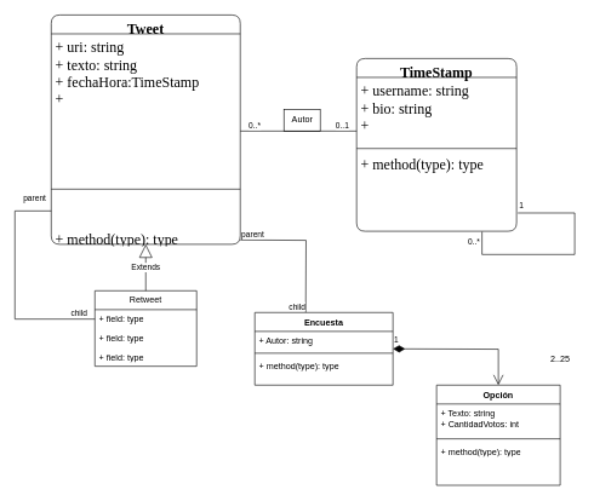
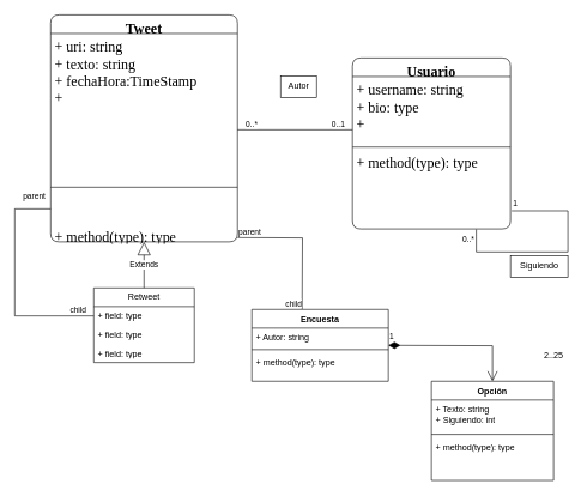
  <mxCell id="0" />
  <mxCell id="1" parent="0" />
  <mxCell id="2" value="Tweet&lt;br&gt;" style="swimlane;fontStyle=1;align=center;verticalAlign=top;childLayout=stackLayout;horizontal=1;startSize=26;horizontalStack=0;resizeParent=1;resizeParentMax=0;resizeLast=0;collapsible=1;marginBottom=0;whiteSpace=wrap;html=1;hachureGap=4;fontFamily=Architects Daughter;fontSource=https%3A%2F%2Ffonts.googleapis.com%2Fcss%3Ffamily%3DArchitects%2BDaughter;fontSize=20;rounded=1;" vertex="1" parent="1"><mxGeometry x="70" y="20" width="260" height="316" as="geometry" /></mxCell>
  <mxCell id="3" value="+ uri: string&lt;br&gt;+ texto: string&lt;br&gt;+ fechaHora:TimeStamp&lt;br&gt;+&amp;nbsp;" style="text;strokeColor=none;fillColor=none;align=left;verticalAlign=top;spacingLeft=4;spacingRight=4;overflow=hidden;rotatable=0;points=[[0,0.5],[1,0.5]];portConstraint=eastwest;whiteSpace=wrap;html=1;fontSize=20;fontFamily=Architects Daughter;rounded=1;" vertex="1" parent="2"><mxGeometry y="26" width="260" height="164" as="geometry" /></mxCell>
  <mxCell id="4" value="" style="line;strokeWidth=1;fillColor=none;align=left;verticalAlign=middle;spacingTop=-1;spacingLeft=3;spacingRight=3;rotatable=0;labelPosition=right;points=[];portConstraint=eastwest;strokeColor=inherit;hachureGap=4;fontFamily=Architects Daughter;fontSource=https%3A%2F%2Ffonts.googleapis.com%2Fcss%3Ffamily%3DArchitects%2BDaughter;fontSize=20;rounded=1;" vertex="1" parent="2"><mxGeometry y="190" width="260" height="100" as="geometry" /></mxCell>
  <mxCell id="5" value="+ method(type): type" style="text;strokeColor=none;fillColor=none;align=left;verticalAlign=top;spacingLeft=4;spacingRight=4;overflow=hidden;rotatable=0;points=[[0,0.5],[1,0.5]];portConstraint=eastwest;whiteSpace=wrap;html=1;fontSize=20;fontFamily=Architects Daughter;rounded=1;" vertex="1" parent="2"><mxGeometry y="290" width="260" height="26" as="geometry" /></mxCell>
- <mxCell id="6" value="TimeStamp" style="swimlane;fontStyle=1;align=center;verticalAlign=top;childLayout=stackLayout;horizontal=1;startSize=26;horizontalStack=0;resizeParent=1;resizeParentMax=0;resizeLast=0;collapsible=1;marginBottom=0;whiteSpace=wrap;html=1;hachureGap=4;fontFamily=Architects Daughter;fontSource=https%3A%2F%2Ffonts.googleapis.com%2Fcss%3Ffamily%3DArchitects%2BDaughter;fontSize=20;rounded=1;" vertex="1" parent="1"><mxGeometry x="490" y="80" width="220" height="238" as="geometry" /></mxCell>
- <mxCell id="7" value="+ username: string&lt;br&gt;+ bio: string&lt;br&gt;+" style="text;strokeColor=none;fillColor=none;align=left;verticalAlign=top;spacingLeft=4;spacingRight=4;overflow=hidden;rotatable=0;points=[[0,0.5],[1,0.5]];portConstraint=eastwest;whiteSpace=wrap;html=1;fontSize=20;fontFamily=Architects Daughter;rounded=1;" vertex="1" parent="6"><mxGeometry y="26" width="220" height="94" as="geometry" /></mxCell>
+ <mxCell id="6" value="Usuario" style="swimlane;fontStyle=1;align=center;verticalAlign=top;childLayout=stackLayout;horizontal=1;startSize=26;horizontalStack=0;resizeParent=1;resizeParentMax=0;resizeLast=0;collapsible=1;marginBottom=0;whiteSpace=wrap;html=1;hachureGap=4;fontFamily=Architects Daughter;fontSource=https%3A%2F%2Ffonts.googleapis.com%2Fcss%3Ffamily%3DArchitects%2BDaughter;fontSize=20;rounded=1;" vertex="1" parent="1"><mxGeometry x="490" y="80" width="220" height="238" as="geometry" /></mxCell>
+ <mxCell id="7" value="+ username: string&lt;br&gt;+ bio: type&lt;br&gt;+" style="text;strokeColor=none;fillColor=none;align=left;verticalAlign=top;spacingLeft=4;spacingRight=4;overflow=hidden;rotatable=0;points=[[0,0.5],[1,0.5]];portConstraint=eastwest;whiteSpace=wrap;html=1;fontSize=20;fontFamily=Architects Daughter;rounded=1;" vertex="1" parent="6"><mxGeometry y="26" width="220" height="94" as="geometry" /></mxCell>
  <mxCell id="8" value="" style="line;strokeWidth=1;fillColor=none;align=left;verticalAlign=middle;spacingTop=-1;spacingLeft=3;spacingRight=3;rotatable=0;labelPosition=right;points=[];portConstraint=eastwest;strokeColor=inherit;hachureGap=4;fontFamily=Architects Daughter;fontSource=https%3A%2F%2Ffonts.googleapis.com%2Fcss%3Ffamily%3DArchitects%2BDaughter;fontSize=20;rounded=1;" vertex="1" parent="6"><mxGeometry y="120" width="220" height="8" as="geometry" /></mxCell>
  <mxCell id="9" value="+ method(type): type" style="text;strokeColor=none;fillColor=none;align=left;verticalAlign=top;spacingLeft=4;spacingRight=4;overflow=hidden;rotatable=0;points=[[0,0.5],[1,0.5]];portConstraint=eastwest;whiteSpace=wrap;html=1;fontSize=20;fontFamily=Architects Daughter;rounded=1;" vertex="1" parent="6"><mxGeometry y="128" width="220" height="110" as="geometry" /></mxCell>
  <mxCell id="10" value="" style="endArrow=none;html=1;edgeStyle=orthogonalEdgeStyle;rounded=0;exitX=1.008;exitY=0.771;exitDx=0;exitDy=0;exitPerimeter=0;entryX=0.784;entryY=1.006;entryDx=0;entryDy=0;entryPerimeter=0;" edge="1" parent="6" source="9" target="9"><mxGeometry relative="1" as="geometry"><mxPoint x="130" y="270" as="sourcePoint" /><mxPoint x="290" y="270" as="targetPoint" /><Array as="points"><mxPoint x="300" y="213" /><mxPoint x="300" y="270" /><mxPoint x="173" y="270" /></Array></mxGeometry></mxCell>
  <mxCell id="11" value="1" style="edgeLabel;resizable=0;html=1;align=left;verticalAlign=bottom;" connectable="0" vertex="1" parent="10"><mxGeometry x="-1" relative="1" as="geometry"><mxPoint y="-3" as="offset" /></mxGeometry></mxCell>
  <mxCell id="12" value="0..*" style="edgeLabel;resizable=0;html=1;align=right;verticalAlign=bottom;" connectable="0" vertex="1" parent="10"><mxGeometry x="1" relative="1" as="geometry"><mxPoint x="-2" y="21" as="offset" /></mxGeometry></mxCell>
  <mxCell id="13" value="" style="endArrow=none;html=1;edgeStyle=orthogonalEdgeStyle;rounded=0;" edge="1" parent="1"><mxGeometry relative="1" as="geometry"><mxPoint x="330" y="180" as="sourcePoint" /><mxPoint x="490" y="180" as="targetPoint" /></mxGeometry></mxCell>
  <mxCell id="14" value="0..*" style="edgeLabel;resizable=0;html=1;align=left;verticalAlign=bottom;" connectable="0" vertex="1" parent="13"><mxGeometry x="-1" relative="1" as="geometry"><mxPoint x="10" as="offset" /></mxGeometry></mxCell>
  <mxCell id="15" value="0..1" style="edgeLabel;resizable=0;html=1;align=right;verticalAlign=bottom;" connectable="0" vertex="1" parent="13"><mxGeometry x="1" relative="1" as="geometry"><mxPoint x="-10" as="offset" /></mxGeometry></mxCell>
- <mxCell id="16" value="Autor" style="text;html=1;align=center;verticalAlign=middle;resizable=0;points=[];autosize=1;strokeColor=default;" vertex="1" parent="1"><mxGeometry x="390" y="150" width="50" height="30" as="geometry" /></mxCell>
+ <mxCell id="16" value="Autor" style="text;html=1;align=center;verticalAlign=middle;resizable=0;points=[];autosize=1;strokeColor=default;" vertex="1" parent="1"><mxGeometry x="390" y="105" width="50" height="30" as="geometry" /></mxCell>
+ <mxCell id="17" value="Siguiendo" style="text;html=1;align=center;verticalAlign=middle;resizable=0;points=[];autosize=1;strokeColor=default;fillColor=none;" vertex="1" parent="1"><mxGeometry x="710" y="355.19" width="80" height="30" as="geometry" /></mxCell>
  <mxCell id="18" value="Retweet" style="swimlane;fontStyle=0;childLayout=stackLayout;horizontal=1;startSize=26;fillColor=none;horizontalStack=0;resizeParent=1;resizeParentMax=0;resizeLast=0;collapsible=1;marginBottom=0;whiteSpace=wrap;html=1;" vertex="1" parent="1"><mxGeometry x="130" y="400" width="140" height="104" as="geometry" /></mxCell>
  <mxCell id="19" value="+ field: type" style="text;strokeColor=none;fillColor=none;align=left;verticalAlign=top;spacingLeft=4;spacingRight=4;overflow=hidden;rotatable=0;points=[[0,0.5],[1,0.5]];portConstraint=eastwest;whiteSpace=wrap;html=1;" vertex="1" parent="18"><mxGeometry y="26" width="140" height="26" as="geometry" /></mxCell>
  <mxCell id="20" value="+ field: type" style="text;strokeColor=none;fillColor=none;align=left;verticalAlign=top;spacingLeft=4;spacingRight=4;overflow=hidden;rotatable=0;points=[[0,0.5],[1,0.5]];portConstraint=eastwest;whiteSpace=wrap;html=1;" vertex="1" parent="18"><mxGeometry y="52" width="140" height="26" as="geometry" /></mxCell>
  <mxCell id="21" value="+ field: type" style="text;strokeColor=none;fillColor=none;align=left;verticalAlign=top;spacingLeft=4;spacingRight=4;overflow=hidden;rotatable=0;points=[[0,0.5],[1,0.5]];portConstraint=eastwest;whiteSpace=wrap;html=1;" vertex="1" parent="18"><mxGeometry y="78" width="140" height="26" as="geometry" /></mxCell>
  <mxCell id="22" value="Extends" style="endArrow=block;endSize=16;endFill=0;html=1;rounded=0;exitX=0.5;exitY=0;exitDx=0;exitDy=0;" edge="1" parent="1" source="18" target="5"><mxGeometry width="160" relative="1" as="geometry"><mxPoint x="110" y="400" as="sourcePoint" /><mxPoint x="270" y="400" as="targetPoint" /></mxGeometry></mxCell>
  <mxCell id="23" value="" style="endArrow=none;html=1;edgeStyle=orthogonalEdgeStyle;rounded=0;entryX=0;entryY=0.5;entryDx=0;entryDy=0;" edge="1" parent="1" target="19"><mxGeometry relative="1" as="geometry"><mxPoint x="70" y="290" as="sourcePoint" /><mxPoint x="160" y="380" as="targetPoint" /><Array as="points"><mxPoint x="20" y="290" /><mxPoint x="20" y="439" /></Array></mxGeometry></mxCell>
  <mxCell id="24" value="parent" style="edgeLabel;resizable=0;html=1;align=left;verticalAlign=bottom;" connectable="0" vertex="1" parent="23"><mxGeometry x="-1" relative="1" as="geometry"><mxPoint x="-40" y="-10" as="offset" /></mxGeometry></mxCell>
  <mxCell id="25" value="child" style="edgeLabel;resizable=0;html=1;align=right;verticalAlign=bottom;" connectable="0" vertex="1" parent="23"><mxGeometry x="1" relative="1" as="geometry"><mxPoint x="-10" as="offset" /></mxGeometry></mxCell>
  <mxCell id="26" value="" style="endArrow=none;html=1;edgeStyle=orthogonalEdgeStyle;rounded=0;" edge="1" parent="1"><mxGeometry relative="1" as="geometry"><mxPoint x="330" y="330" as="sourcePoint" /><mxPoint x="420" y="430" as="targetPoint" /></mxGeometry></mxCell>
  <mxCell id="27" value="parent" style="edgeLabel;resizable=0;html=1;align=left;verticalAlign=bottom;" connectable="0" vertex="1" parent="26"><mxGeometry x="-1" relative="1" as="geometry" /></mxCell>
  <mxCell id="28" value="child" style="edgeLabel;resizable=0;html=1;align=right;verticalAlign=bottom;" connectable="0" vertex="1" parent="26"><mxGeometry x="1" relative="1" as="geometry" /></mxCell>
  <mxCell id="29" value="Encuesta" style="swimlane;fontStyle=1;align=center;verticalAlign=top;childLayout=stackLayout;horizontal=1;startSize=26;horizontalStack=0;resizeParent=1;resizeParentMax=0;resizeLast=0;collapsible=1;marginBottom=0;whiteSpace=wrap;html=1;" vertex="1" parent="1"><mxGeometry x="350" y="430" width="190" height="100" as="geometry" /></mxCell>
  <mxCell id="30" value="+ Autor: string&lt;br&gt;" style="text;strokeColor=none;fillColor=none;align=left;verticalAlign=top;spacingLeft=4;spacingRight=4;overflow=hidden;rotatable=0;points=[[0,0.5],[1,0.5]];portConstraint=eastwest;whiteSpace=wrap;html=1;" vertex="1" parent="29"><mxGeometry y="26" width="190" height="26" as="geometry" /></mxCell>
  <mxCell id="31" value="" style="line;strokeWidth=1;fillColor=none;align=left;verticalAlign=middle;spacingTop=-1;spacingLeft=3;spacingRight=3;rotatable=0;labelPosition=right;points=[];portConstraint=eastwest;strokeColor=inherit;" vertex="1" parent="29"><mxGeometry y="52" width="190" height="8" as="geometry" /></mxCell>
  <mxCell id="32" value="+ method(type): type" style="text;strokeColor=none;fillColor=none;align=left;verticalAlign=top;spacingLeft=4;spacingRight=4;overflow=hidden;rotatable=0;points=[[0,0.5],[1,0.5]];portConstraint=eastwest;whiteSpace=wrap;html=1;" vertex="1" parent="29"><mxGeometry y="60" width="190" height="40" as="geometry" /></mxCell>
  <mxCell id="33" value="Opción" style="swimlane;fontStyle=1;align=center;verticalAlign=top;childLayout=stackLayout;horizontal=1;startSize=26;horizontalStack=0;resizeParent=1;resizeParentMax=0;resizeLast=0;collapsible=1;marginBottom=0;whiteSpace=wrap;html=1;" vertex="1" parent="1"><mxGeometry x="600" y="530" width="170" height="138" as="geometry" /></mxCell>
- <mxCell id="34" value="+ Texto: string&lt;br&gt;+ CantidadVotos: int" style="text;strokeColor=none;fillColor=none;align=left;verticalAlign=top;spacingLeft=4;spacingRight=4;overflow=hidden;rotatable=0;points=[[0,0.5],[1,0.5]];portConstraint=eastwest;whiteSpace=wrap;html=1;" vertex="1" parent="33"><mxGeometry y="26" width="170" height="44" as="geometry" /></mxCell>
+ <mxCell id="34" value="+ Texto: string&lt;br&gt;+ Siguiendo: int" style="text;strokeColor=none;fillColor=none;align=left;verticalAlign=top;spacingLeft=4;spacingRight=4;overflow=hidden;rotatable=0;points=[[0,0.5],[1,0.5]];portConstraint=eastwest;whiteSpace=wrap;html=1;" vertex="1" parent="33"><mxGeometry y="26" width="170" height="44" as="geometry" /></mxCell>
  <mxCell id="35" value="" style="line;strokeWidth=1;fillColor=none;align=left;verticalAlign=middle;spacingTop=-1;spacingLeft=3;spacingRight=3;rotatable=0;labelPosition=right;points=[];portConstraint=eastwest;strokeColor=inherit;" vertex="1" parent="33"><mxGeometry y="70" width="170" height="8" as="geometry" /></mxCell>
  <mxCell id="36" value="+ method(type): type" style="text;strokeColor=none;fillColor=none;align=left;verticalAlign=top;spacingLeft=4;spacingRight=4;overflow=hidden;rotatable=0;points=[[0,0.5],[1,0.5]];portConstraint=eastwest;whiteSpace=wrap;html=1;" vertex="1" parent="33"><mxGeometry y="78" width="170" height="60" as="geometry" /></mxCell>
  <mxCell id="37" value="1" style="endArrow=open;html=1;endSize=12;startArrow=diamondThin;startSize=14;startFill=1;edgeStyle=orthogonalEdgeStyle;align=left;verticalAlign=bottom;rounded=0;entryX=0.5;entryY=0;entryDx=0;entryDy=0;" edge="1" parent="1" target="33"><mxGeometry x="-1" y="3" relative="1" as="geometry"><mxPoint x="540" y="480" as="sourcePoint" /><mxPoint x="700" y="480" as="targetPoint" /></mxGeometry></mxCell>
  <mxCell id="38" value="2..25" style="text;html=1;align=center;verticalAlign=middle;resizable=0;points=[];autosize=1;strokeColor=none;fillColor=none;" vertex="1" parent="1"><mxGeometry x="745" y="480" width="50" height="30" as="geometry" /></mxCell>
